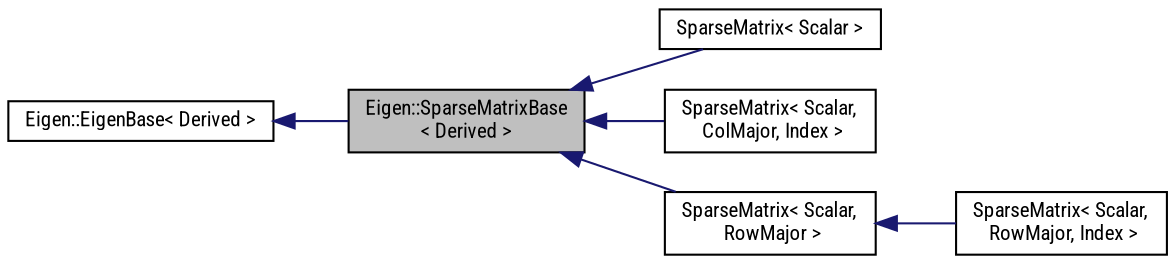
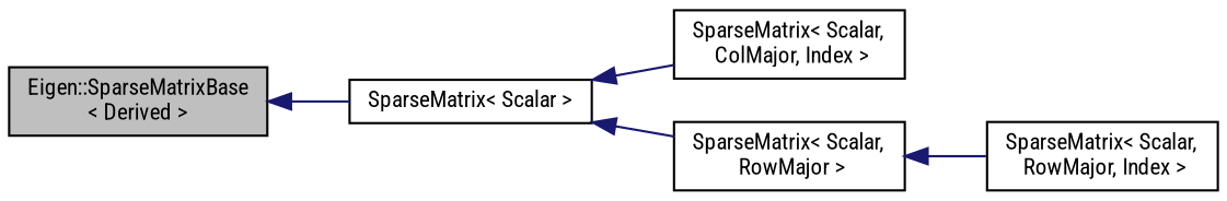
  digraph {
    fontname="Roboto Condensed"
    rankdir=LR
    node [color=black fillcolor=white fontname="Roboto Condensed" fontsize=10 shape=record style=filled]
    edge [color=midnightblue dir=back fontname="Roboto Condensed" fontsize=10 labelfontname=Helvetica labelfontsize=10 style=solid]
    n1 [fillcolor=grey75 fontcolor=black height=0.2 label="Eigen::SparseMatrixBase\l\< Derived \>" width=0.4]
    n2 [height=0.2 label="SparseMatrix\< Scalar \>" width=0.4]
    n3 [height=0.2 label="SparseMatrix\< Scalar,\l ColMajor, Index \>" width=0.4]
    n4 [height=0.2 label="SparseMatrix\< Scalar,\l RowMajor \>" width=0.4]
    n5 [height=0.2 label="SparseMatrix\< Scalar,\l RowMajor, Index \>" width=0.4]
-   n6 [height=0.2 label="Eigen::EigenBase\< Derived \>" width=0.4]
    n1 -> n2
-   n1 -> n3
-   n1 -> n4
+   n2 -> n3
+   n2 -> n4
    n4 -> n5
-   n6 -> n1
  }
